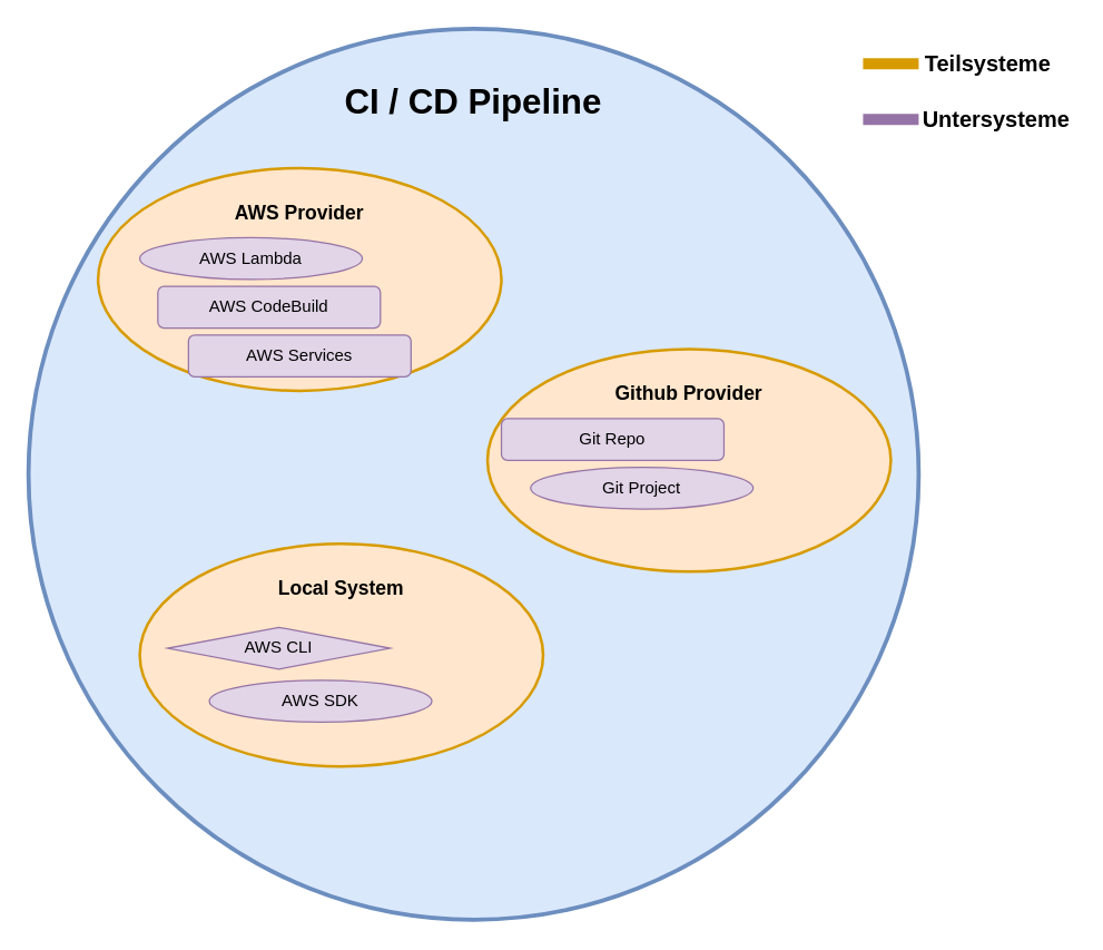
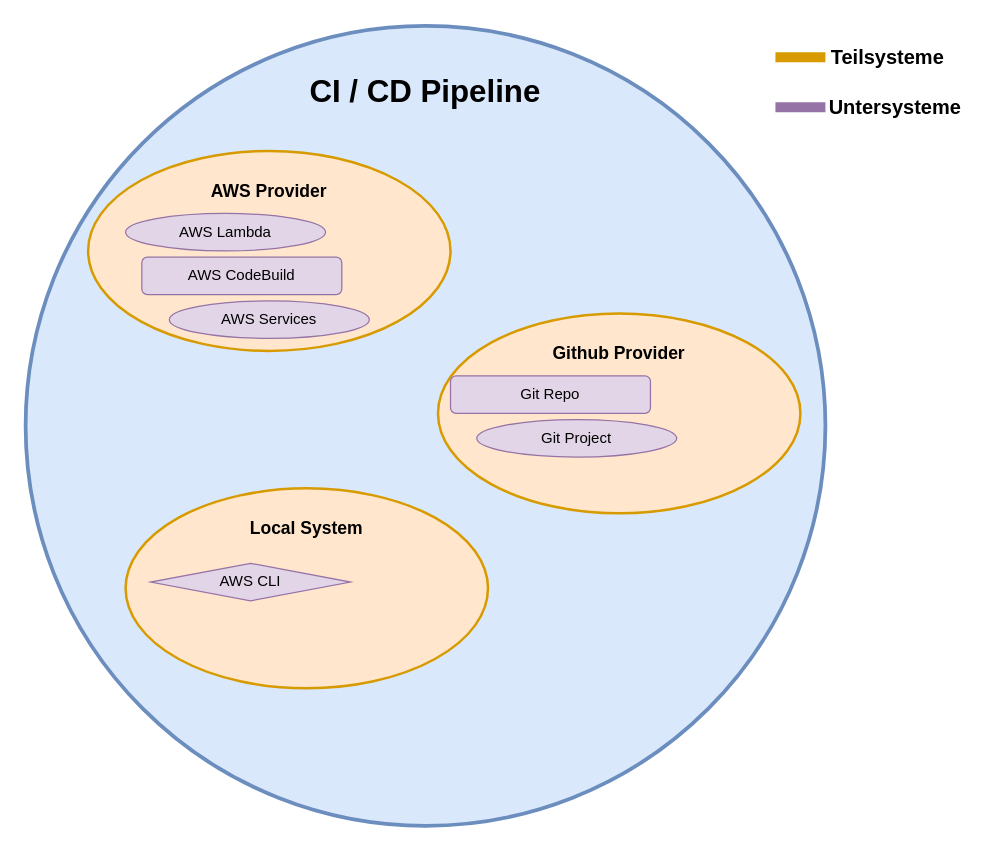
  <mxCell id="0" />
  <mxCell id="1" parent="0" />
  <mxCell id="2" value="&lt;font style=&quot;font-size: 25px;&quot;&gt;&lt;b&gt;&lt;br&gt;CI / CD Pipeline&lt;/b&gt;&lt;/font&gt;" style="ellipse;whiteSpace=wrap;html=1;aspect=fixed;verticalAlign=top;fillColor=#dae8fc;strokeColor=#6c8ebf;strokeWidth=3;" vertex="1" parent="1"><mxGeometry x="20" y="20" width="640" height="640" as="geometry" /></mxCell>
  <mxCell id="3" value="&lt;font style=&quot;font-size: 14px;&quot;&gt;&lt;b&gt;&lt;br&gt;AWS Provider&lt;/b&gt;&lt;/font&gt;" style="ellipse;whiteSpace=wrap;html=1;verticalAlign=top;fillColor=#ffe6cc;strokeColor=#d79b00;strokeWidth=2;" vertex="1" parent="1"><mxGeometry x="70" y="120" width="290" height="160" as="geometry" /></mxCell>
  <mxCell id="4" value="&lt;font style=&quot;font-size: 14px;&quot;&gt;&lt;b&gt;&lt;br&gt;Local System&lt;br&gt;&lt;/b&gt;&lt;/font&gt;" style="ellipse;whiteSpace=wrap;html=1;verticalAlign=top;fillColor=#ffe6cc;strokeColor=#d79b00;strokeWidth=2;" vertex="1" parent="1"><mxGeometry x="100" y="390" width="290" height="160" as="geometry" /></mxCell>
  <mxCell id="5" value="&lt;font style=&quot;font-size: 14px;&quot;&gt;&lt;b&gt;&lt;br&gt;Github Provider&lt;/b&gt;&lt;/font&gt;" style="ellipse;whiteSpace=wrap;html=1;verticalAlign=top;fillColor=#ffe6cc;strokeColor=#d79b00;strokeWidth=2;" vertex="1" parent="1"><mxGeometry x="350" y="250" width="290" height="160" as="geometry" /></mxCell>
  <mxCell id="6" value="AWS Lambda" style="ellipse;whiteSpace=wrap;html=1;fillColor=#e1d5e7;strokeColor=#9673a6;" vertex="1" parent="1"><mxGeometry x="100" y="170" width="160" height="30" as="geometry" /></mxCell>
  <mxCell id="7" value="Git Repo" style="whiteSpace=wrap;html=1;fillColor=#e1d5e7;strokeColor=#9673a6;rounded=1;" vertex="1" parent="1"><mxGeometry x="360" y="300" width="160" height="30" as="geometry" /></mxCell>
  <mxCell id="8" value="AWS CodeBuild" style="whiteSpace=wrap;html=1;fillColor=#e1d5e7;strokeColor=#9673a6;rounded=1;" vertex="1" parent="1"><mxGeometry x="113" y="205" width="160" height="30" as="geometry" /></mxCell>
  <mxCell id="9" value="AWS CLI" style="rhombus;whiteSpace=wrap;html=1;fillColor=#e1d5e7;strokeColor=#9673a6;" vertex="1" parent="1"><mxGeometry x="120" y="450" width="160" height="30" as="geometry" /></mxCell>
- <mxCell id="10" value="AWS SDK" style="ellipse;whiteSpace=wrap;html=1;fillColor=#e1d5e7;strokeColor=#9673a6;" vertex="1" parent="1"><mxGeometry x="150" y="488" width="160" height="30" as="geometry" /></mxCell>
  <mxCell id="11" value="Git Project" style="ellipse;whiteSpace=wrap;html=1;fillColor=#e1d5e7;strokeColor=#9673a6;" vertex="1" parent="1"><mxGeometry x="381" y="335" width="160" height="30" as="geometry" /></mxCell>
  <mxCell id="12" value="&lt;font style=&quot;font-size: 16px;&quot;&gt;&lt;b&gt;Untersysteme&lt;/b&gt;&lt;/font&gt;" style="text;html=1;strokeColor=none;fillColor=none;align=center;verticalAlign=middle;whiteSpace=wrap;rounded=0;" vertex="1" parent="1"><mxGeometry x="661" y="70" width="110" height="30" as="geometry" /></mxCell>
  <mxCell id="13" value="&lt;font size=&quot;1&quot; style=&quot;&quot;&gt;&lt;b style=&quot;font-size: 16px;&quot;&gt;Teilsysteme&lt;/b&gt;&lt;/font&gt;" style="text;html=1;strokeColor=none;fillColor=none;align=center;verticalAlign=middle;whiteSpace=wrap;rounded=0;" vertex="1" parent="1"><mxGeometry x="660" y="30" width="100" height="30" as="geometry" /></mxCell>
  <mxCell id="14" value="" style="endArrow=none;html=1;rounded=0;exitX=0;exitY=0.5;exitDx=0;exitDy=0;strokeColor=#D79B00;strokeWidth=8;" edge="1" parent="1" source="13"><mxGeometry width="50" height="50" relative="1" as="geometry"><mxPoint x="570" y="70" as="sourcePoint" /><mxPoint x="620" y="45" as="targetPoint" /></mxGeometry></mxCell>
  <mxCell id="15" value="" style="endArrow=none;html=1;rounded=0;exitX=0;exitY=0.5;exitDx=0;exitDy=0;strokeColor=#9673A6;strokeWidth=8;" edge="1" parent="1"><mxGeometry width="50" height="50" relative="1" as="geometry"><mxPoint x="660" y="85" as="sourcePoint" /><mxPoint x="620" y="85" as="targetPoint" /></mxGeometry></mxCell>
- <mxCell id="16" value="AWS Services" style="whiteSpace=wrap;html=1;fillColor=#e1d5e7;strokeColor=#9673a6;rounded=1;" vertex="1" parent="1"><mxGeometry x="135" y="240" width="160" height="30" as="geometry" /></mxCell>
+ <mxCell id="16" value="AWS Services" style="ellipse;whiteSpace=wrap;html=1;fillColor=#e1d5e7;strokeColor=#9673a6;" vertex="1" parent="1"><mxGeometry x="135" y="240" width="160" height="30" as="geometry" /></mxCell>
